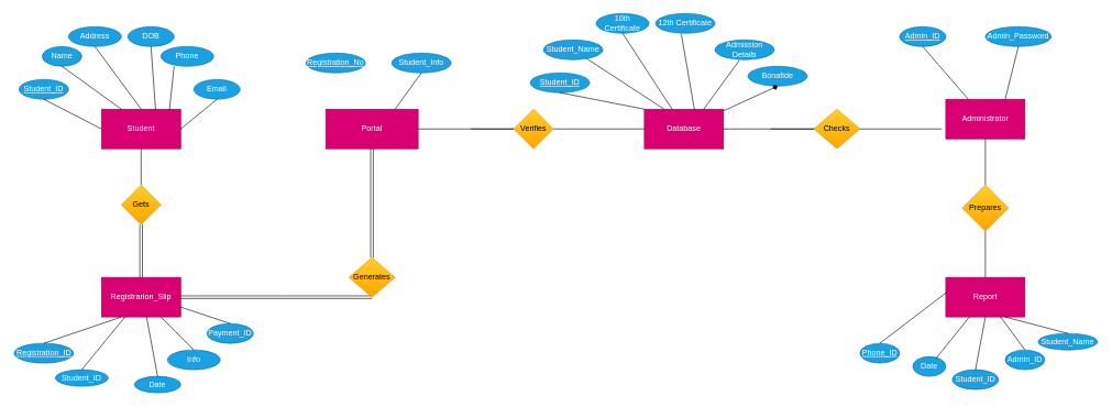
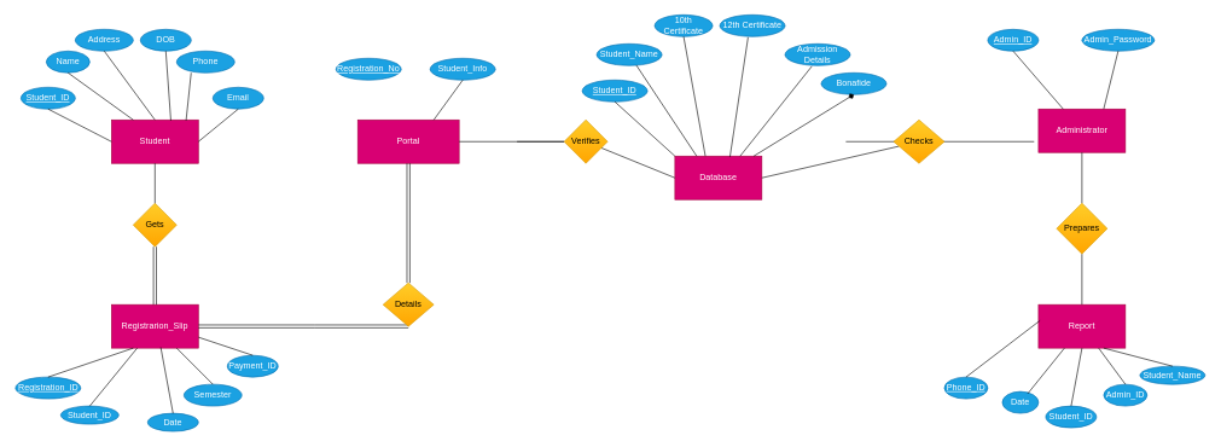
  <mxCell id="0" />
  <mxCell id="1" parent="0" />
  <mxCell id="2" value="Student" style="rounded=0;whiteSpace=wrap;html=1;fillColor=#d80073;strokeColor=#A50040;fontColor=#ffffff;" parent="1" vertex="1"><mxGeometry x="153" y="165" width="120" height="60" as="geometry" /></mxCell>
  <mxCell id="3" value="Portal" style="rounded=0;whiteSpace=wrap;html=1;fillColor=#d80073;strokeColor=#A50040;fontColor=#ffffff;" parent="1" vertex="1"><mxGeometry x="493" y="165" width="140" height="60" as="geometry" /></mxCell>
  <mxCell id="4" value="&lt;u&gt;Student_ID&lt;/u&gt;" style="ellipse;whiteSpace=wrap;html=1;fillColor=#1ba1e2;strokeColor=#006EAF;fontColor=#ffffff;" parent="1" vertex="1"><mxGeometry x="28" y="120" width="75" height="30" as="geometry" /></mxCell>
  <mxCell id="5" value="Name" style="ellipse;whiteSpace=wrap;html=1;fillColor=#1ba1e2;strokeColor=#006EAF;fontColor=#ffffff;" parent="1" vertex="1"><mxGeometry x="63" y="70" width="60" height="30" as="geometry" /></mxCell>
  <mxCell id="6" value="Registrarion_Slip" style="rounded=0;whiteSpace=wrap;html=1;fillColor=#d80073;strokeColor=#A50040;fontColor=#ffffff;" parent="1" vertex="1"><mxGeometry x="153" y="420" width="120" height="60" as="geometry" /></mxCell>
  <mxCell id="7" style="edgeStyle=orthogonalEdgeStyle;rounded=0;orthogonalLoop=1;jettySize=auto;html=1;exitX=0.5;exitY=1;exitDx=0;exitDy=0;shape=link;entryX=0.5;entryY=0;entryDx=0;entryDy=0;" parent="1" source="8" target="6" edge="1"><mxGeometry relative="1" as="geometry"><mxPoint x="203" y="340" as="targetPoint" /></mxGeometry></mxCell>
  <mxCell id="8" value="Gets" style="rhombus;whiteSpace=wrap;html=1;fillColor=#ffcd28;strokeColor=#d79b00;gradientColor=#ffa500;" parent="1" vertex="1"><mxGeometry x="183" y="280" width="60" height="60" as="geometry" /></mxCell>
  <mxCell id="9" style="edgeStyle=orthogonalEdgeStyle;shape=link;rounded=0;orthogonalLoop=1;jettySize=auto;html=1;exitX=0.5;exitY=1;exitDx=0;exitDy=0;entryX=1;entryY=0.5;entryDx=0;entryDy=0;" parent="1" source="11" target="6" edge="1"><mxGeometry relative="1" as="geometry"><mxPoint x="303" y="450" as="targetPoint" /><Array as="points"><mxPoint x="433" y="450" /></Array></mxGeometry></mxCell>
  <mxCell id="10" style="edgeStyle=orthogonalEdgeStyle;shape=link;rounded=0;orthogonalLoop=1;jettySize=auto;html=1;entryX=0.5;entryY=1;entryDx=0;entryDy=0;" parent="1" source="11" target="3" edge="1"><mxGeometry relative="1" as="geometry" /></mxCell>
- <mxCell id="11" value="Generates" style="rhombus;whiteSpace=wrap;html=1;fillColor=#ffcd28;strokeColor=#d79b00;gradientColor=#ffa500;" parent="1" vertex="1"><mxGeometry x="528" y="390" width="70" height="60" as="geometry" /></mxCell>
- <mxCell id="12" value="Database" style="rounded=0;whiteSpace=wrap;html=1;fillColor=#d80073;strokeColor=#A50040;fontColor=#ffffff;" parent="1" vertex="1"><mxGeometry x="976" y="165" width="120" height="60" as="geometry" /></mxCell>
+ <mxCell id="11" value="Details" style="rhombus;whiteSpace=wrap;html=1;fillColor=#ffcd28;strokeColor=#d79b00;gradientColor=#ffa500;" parent="1" vertex="1"><mxGeometry x="528" y="390" width="70" height="60" as="geometry" /></mxCell>
+ <mxCell id="12" value="Database" style="rounded=0;whiteSpace=wrap;html=1;fillColor=#d80073;strokeColor=#A50040;fontColor=#ffffff;" parent="1" vertex="1"><mxGeometry x="931" y="215" width="120" height="60" as="geometry" /></mxCell>
  <mxCell id="13" value="Administrator" style="rounded=0;whiteSpace=wrap;html=1;fillColor=#d80073;strokeColor=#A50040;fontColor=#ffffff;" parent="1" vertex="1"><mxGeometry x="1433" y="150" width="120" height="60" as="geometry" /></mxCell>
  <mxCell id="14" value="Report" style="rounded=0;whiteSpace=wrap;html=1;fillColor=#d80073;strokeColor=#A50040;fontColor=#ffffff;" parent="1" vertex="1"><mxGeometry x="1433" y="420" width="120" height="60" as="geometry" /></mxCell>
  <mxCell id="15" value="" style="endArrow=none;html=1;exitX=0.5;exitY=0;exitDx=0;exitDy=0;entryX=0.5;entryY=1;entryDx=0;entryDy=0;" parent="1" source="14" target="60" edge="1"><mxGeometry width="50" height="50" relative="1" as="geometry"><mxPoint x="813" y="320" as="sourcePoint" /><mxPoint x="1003" y="310" as="targetPoint" /></mxGeometry></mxCell>
  <mxCell id="16" value="" style="endArrow=none;html=1;exitX=0;exitY=0.75;exitDx=0;exitDy=0;" parent="1" edge="1"><mxGeometry width="50" height="50" relative="1" as="geometry"><mxPoint x="1427" y="195" as="sourcePoint" /><mxPoint x="1167" y="195" as="targetPoint" /></mxGeometry></mxCell>
  <mxCell id="17" value="" style="endArrow=none;html=1;exitX=0.5;exitY=0;exitDx=0;exitDy=0;entryX=0.5;entryY=1;entryDx=0;entryDy=0;" parent="1" source="60" target="13" edge="1"><mxGeometry width="50" height="50" relative="1" as="geometry"><mxPoint x="993" y="260" as="sourcePoint" /><mxPoint x="1013" y="230" as="targetPoint" /></mxGeometry></mxCell>
  <mxCell id="18" value="&lt;u&gt;Admin_ID&lt;/u&gt;" style="ellipse;whiteSpace=wrap;html=1;fillColor=#1ba1e2;strokeColor=#006EAF;fontColor=#ffffff;" parent="1" vertex="1"><mxGeometry x="1363" y="40" width="70" height="30" as="geometry" /></mxCell>
  <mxCell id="19" value="Admin_Password" style="ellipse;whiteSpace=wrap;html=1;fillColor=#1ba1e2;strokeColor=#006EAF;fontColor=#ffffff;" parent="1" vertex="1"><mxGeometry x="1493" y="40" width="100" height="30" as="geometry" /></mxCell>
  <mxCell id="20" value="&lt;u&gt;Phone_ID&lt;/u&gt;" style="ellipse;whiteSpace=wrap;html=1;fillColor=#1ba1e2;strokeColor=#006EAF;fontColor=#ffffff;" parent="1" vertex="1"><mxGeometry x="1303" y="520" width="60" height="30" as="geometry" /></mxCell>
  <mxCell id="21" value="Date" style="ellipse;whiteSpace=wrap;html=1;fillColor=#1ba1e2;strokeColor=#006EAF;fontColor=#ffffff;" parent="1" vertex="1"><mxGeometry x="1383" y="540" width="50" height="30" as="geometry" /></mxCell>
  <mxCell id="22" value="Student_ID" style="ellipse;whiteSpace=wrap;html=1;fillColor=#1ba1e2;strokeColor=#006EAF;fontColor=#ffffff;" parent="1" vertex="1"><mxGeometry x="1443" y="560" width="70" height="30" as="geometry" /></mxCell>
  <mxCell id="23" value="Admin_ID" style="ellipse;whiteSpace=wrap;html=1;fillColor=#1ba1e2;strokeColor=#006EAF;fontColor=#ffffff;" parent="1" vertex="1"><mxGeometry x="1523" y="530" width="60" height="30" as="geometry" /></mxCell>
  <mxCell id="24" value="Student_Name" style="ellipse;whiteSpace=wrap;html=1;fillColor=#1ba1e2;strokeColor=#006EAF;fontColor=#ffffff;" parent="1" vertex="1"><mxGeometry x="1573" y="505" width="90" height="25" as="geometry" /></mxCell>
  <mxCell id="25" value="" style="endArrow=none;html=1;exitX=0.5;exitY=0;exitDx=0;exitDy=0;entryX=0.5;entryY=1;entryDx=0;entryDy=0;" parent="1" source="22" target="14" edge="1"><mxGeometry width="50" height="50" relative="1" as="geometry"><mxPoint x="673" y="460" as="sourcePoint" /><mxPoint x="983" y="500" as="targetPoint" /></mxGeometry></mxCell>
  <mxCell id="26" style="edgeStyle=orthogonalEdgeStyle;rounded=0;orthogonalLoop=1;jettySize=auto;html=1;exitX=0.5;exitY=1;exitDx=0;exitDy=0;" parent="1" source="14" target="14" edge="1"><mxGeometry relative="1" as="geometry" /></mxCell>
  <mxCell id="27" value="" style="endArrow=none;html=1;exitX=0.5;exitY=0;exitDx=0;exitDy=0;entryX=0.017;entryY=0.367;entryDx=0;entryDy=0;entryPerimeter=0;" parent="1" source="20" target="14" edge="1"><mxGeometry width="50" height="50" relative="1" as="geometry"><mxPoint x="1288" y="580" as="sourcePoint" /><mxPoint x="1418" y="495" as="targetPoint" /></mxGeometry></mxCell>
  <mxCell id="28" value="" style="endArrow=none;html=1;exitX=0.7;exitY=0.1;exitDx=0;exitDy=0;exitPerimeter=0;" parent="1" source="21" target="14" edge="1"><mxGeometry width="50" height="50" relative="1" as="geometry"><mxPoint x="673" y="460" as="sourcePoint" /><mxPoint x="723" y="410" as="targetPoint" /></mxGeometry></mxCell>
  <mxCell id="29" value="" style="endArrow=none;html=1;entryX=0.5;entryY=0;entryDx=0;entryDy=0;exitX=0.692;exitY=1;exitDx=0;exitDy=0;exitPerimeter=0;" parent="1" source="14" target="23" edge="1"><mxGeometry width="50" height="50" relative="1" as="geometry"><mxPoint x="1523" y="560" as="sourcePoint" /><mxPoint x="723" y="410" as="targetPoint" /></mxGeometry></mxCell>
  <mxCell id="30" value="" style="endArrow=none;html=1;entryX=0.5;entryY=0;entryDx=0;entryDy=0;exitX=0.75;exitY=1;exitDx=0;exitDy=0;" parent="1" source="14" target="24" edge="1"><mxGeometry width="50" height="50" relative="1" as="geometry"><mxPoint x="1053" y="500" as="sourcePoint" /><mxPoint x="723" y="410" as="targetPoint" /></mxGeometry></mxCell>
  <mxCell id="31" value="" style="endArrow=none;html=1;entryX=0.5;entryY=1;entryDx=0;entryDy=0;" parent="1" source="13" target="18" edge="1"><mxGeometry width="50" height="50" relative="1" as="geometry"><mxPoint x="953" y="140" as="sourcePoint" /><mxPoint x="723" y="210" as="targetPoint" /></mxGeometry></mxCell>
  <mxCell id="32" value="" style="endArrow=none;html=1;exitX=0.75;exitY=0;exitDx=0;exitDy=0;entryX=0.5;entryY=1;entryDx=0;entryDy=0;" parent="1" source="13" target="19" edge="1"><mxGeometry width="50" height="50" relative="1" as="geometry"><mxPoint x="741" y="370" as="sourcePoint" /><mxPoint x="1043" y="100" as="targetPoint" /></mxGeometry></mxCell>
  <mxCell id="33" value="" style="endArrow=none;html=1;entryX=0;entryY=0.5;entryDx=0;entryDy=0;exitX=1;exitY=0.5;exitDx=0;exitDy=0;" parent="1" source="3" target="76" edge="1"><mxGeometry width="50" height="50" relative="1" as="geometry"><mxPoint x="673" y="170" as="sourcePoint" /><mxPoint x="723" y="120" as="targetPoint" /></mxGeometry></mxCell>
  <mxCell id="34" value="" style="endArrow=none;html=1;entryX=0;entryY=0.5;entryDx=0;entryDy=0;startArrow=none;" parent="1" source="76" target="12" edge="1"><mxGeometry width="50" height="50" relative="1" as="geometry"><mxPoint x="713" y="195" as="sourcePoint" /><mxPoint x="717" y="120" as="targetPoint" /></mxGeometry></mxCell>
  <mxCell id="35" value="DOB" style="ellipse;whiteSpace=wrap;html=1;fillColor=#1ba1e2;strokeColor=#006EAF;fontColor=#ffffff;" parent="1" vertex="1"><mxGeometry x="193" y="40" width="70" height="30" as="geometry" /></mxCell>
  <mxCell id="36" value="Address" style="ellipse;whiteSpace=wrap;html=1;fillColor=#1ba1e2;strokeColor=#006EAF;fontColor=#ffffff;" parent="1" vertex="1"><mxGeometry x="103" y="40" width="80" height="30" as="geometry" /></mxCell>
  <mxCell id="37" value="Phone" style="ellipse;whiteSpace=wrap;html=1;fillColor=#1ba1e2;strokeColor=#006EAF;fontColor=#ffffff;" parent="1" vertex="1"><mxGeometry x="243" y="70" width="80" height="30" as="geometry" /></mxCell>
  <mxCell id="38" value="Email" style="ellipse;whiteSpace=wrap;html=1;fillColor=#1ba1e2;strokeColor=#006EAF;fontColor=#ffffff;" parent="1" vertex="1"><mxGeometry x="293" y="120" width="70" height="30" as="geometry" /></mxCell>
  <mxCell id="39" value="" style="endArrow=none;html=1;exitX=1;exitY=0.5;exitDx=0;exitDy=0;entryX=0.5;entryY=1;entryDx=0;entryDy=0;" parent="1" source="2" target="38" edge="1"><mxGeometry width="50" height="50" relative="1" as="geometry"><mxPoint x="293" y="188" as="sourcePoint" /><mxPoint x="323" y="170" as="targetPoint" /></mxGeometry></mxCell>
  <mxCell id="40" value="" style="endArrow=none;html=1;exitX=0.858;exitY=0.017;exitDx=0;exitDy=0;exitPerimeter=0;" parent="1" source="2" edge="1"><mxGeometry width="50" height="50" relative="1" as="geometry"><mxPoint x="243" y="160" as="sourcePoint" /><mxPoint x="263" y="100" as="targetPoint" /></mxGeometry></mxCell>
  <mxCell id="41" value="" style="endArrow=none;html=1;entryX=0.5;entryY=1;entryDx=0;entryDy=0;exitX=0.683;exitY=0.017;exitDx=0;exitDy=0;exitPerimeter=0;" parent="1" source="2" target="35" edge="1"><mxGeometry width="50" height="50" relative="1" as="geometry"><mxPoint x="183" y="150" as="sourcePoint" /><mxPoint x="233" y="100" as="targetPoint" /></mxGeometry></mxCell>
  <mxCell id="42" value="" style="endArrow=none;html=1;entryX=0.5;entryY=1;entryDx=0;entryDy=0;exitX=0.5;exitY=0;exitDx=0;exitDy=0;" parent="1" source="2" target="36" edge="1"><mxGeometry width="50" height="50" relative="1" as="geometry"><mxPoint x="293" y="170" as="sourcePoint" /><mxPoint x="343" y="120" as="targetPoint" /></mxGeometry></mxCell>
  <mxCell id="43" value="" style="endArrow=none;html=1;entryX=0.5;entryY=1;entryDx=0;entryDy=0;exitX=0.25;exitY=0;exitDx=0;exitDy=0;" parent="1" source="2" target="5" edge="1"><mxGeometry width="50" height="50" relative="1" as="geometry"><mxPoint x="293" y="170" as="sourcePoint" /><mxPoint x="343" y="120" as="targetPoint" /></mxGeometry></mxCell>
  <mxCell id="44" value="" style="endArrow=none;html=1;exitX=0.5;exitY=1;exitDx=0;exitDy=0;entryX=0;entryY=0.5;entryDx=0;entryDy=0;" parent="1" source="4" target="2" edge="1"><mxGeometry width="50" height="50" relative="1" as="geometry"><mxPoint x="293" y="170" as="sourcePoint" /><mxPoint x="343" y="120" as="targetPoint" /></mxGeometry></mxCell>
  <mxCell id="45" value="&lt;u&gt;Registration_ID&lt;/u&gt;" style="ellipse;whiteSpace=wrap;html=1;fillColor=#1ba1e2;strokeColor=#006EAF;fontColor=#ffffff;" parent="1" vertex="1"><mxGeometry x="20.5" y="520" width="90" height="30" as="geometry" /></mxCell>
  <mxCell id="46" value="" style="endArrow=none;html=1;entryX=0.25;entryY=1;entryDx=0;entryDy=0;exitX=0.5;exitY=0;exitDx=0;exitDy=0;" parent="1" source="45" target="6" edge="1"><mxGeometry width="50" height="50" relative="1" as="geometry"><mxPoint x="293" y="300" as="sourcePoint" /><mxPoint x="343" y="250" as="targetPoint" /></mxGeometry></mxCell>
  <mxCell id="47" value="Student_ID" style="ellipse;whiteSpace=wrap;html=1;fillColor=#1ba1e2;strokeColor=#006EAF;fontColor=#ffffff;" parent="1" vertex="1"><mxGeometry x="83" y="560" width="80" height="25" as="geometry" /></mxCell>
  <mxCell id="48" value="" style="endArrow=none;html=1;exitX=0.5;exitY=0;exitDx=0;exitDy=0;" parent="1" source="47" target="6" edge="1"><mxGeometry width="50" height="50" relative="1" as="geometry"><mxPoint x="293" y="510" as="sourcePoint" /><mxPoint x="343" y="460" as="targetPoint" /></mxGeometry></mxCell>
  <mxCell id="49" value="Date" style="ellipse;whiteSpace=wrap;html=1;fillColor=#1ba1e2;strokeColor=#006EAF;fontColor=#ffffff;" parent="1" vertex="1"><mxGeometry x="203" y="570" width="70" height="25" as="geometry" /></mxCell>
  <mxCell id="50" value="" style="endArrow=none;html=1;entryX=0.567;entryY=0.983;entryDx=0;entryDy=0;entryPerimeter=0;exitX=0.5;exitY=0;exitDx=0;exitDy=0;" parent="1" source="49" target="6" edge="1"><mxGeometry width="50" height="50" relative="1" as="geometry"><mxPoint x="293" y="510" as="sourcePoint" /><mxPoint x="343" y="460" as="targetPoint" /></mxGeometry></mxCell>
- <mxCell id="51" value="Info" style="ellipse;whiteSpace=wrap;html=1;fillColor=#1ba1e2;strokeColor=#006EAF;fontColor=#ffffff;" parent="1" vertex="1"><mxGeometry x="253" y="530" width="80" height="30" as="geometry" /></mxCell>
+ <mxCell id="51" value="Semester" style="ellipse;whiteSpace=wrap;html=1;fillColor=#1ba1e2;strokeColor=#006EAF;fontColor=#ffffff;" parent="1" vertex="1"><mxGeometry x="253" y="530" width="80" height="30" as="geometry" /></mxCell>
  <mxCell id="52" value="" style="endArrow=none;html=1;entryX=0.75;entryY=1;entryDx=0;entryDy=0;exitX=0.5;exitY=0;exitDx=0;exitDy=0;" parent="1" source="51" target="6" edge="1"><mxGeometry width="50" height="50" relative="1" as="geometry"><mxPoint x="383" y="440" as="sourcePoint" /><mxPoint x="343" y="460" as="targetPoint" /></mxGeometry></mxCell>
  <mxCell id="53" value="Payment_ID" style="ellipse;whiteSpace=wrap;html=1;fillColor=#1ba1e2;strokeColor=#006EAF;fontColor=#ffffff;" parent="1" vertex="1"><mxGeometry x="313" y="490" width="70" height="30" as="geometry" /></mxCell>
  <mxCell id="54" value="" style="endArrow=none;html=1;exitX=0.5;exitY=0;exitDx=0;exitDy=0;entryX=1;entryY=0.75;entryDx=0;entryDy=0;" parent="1" source="53" target="6" edge="1"><mxGeometry width="50" height="50" relative="1" as="geometry"><mxPoint x="293" y="510" as="sourcePoint" /><mxPoint x="303" y="380" as="targetPoint" /></mxGeometry></mxCell>
  <mxCell id="55" value="&lt;u&gt;Registration_No&lt;/u&gt;" style="ellipse;whiteSpace=wrap;html=1;fillColor=#1ba1e2;strokeColor=#006EAF;fontColor=#ffffff;" parent="1" vertex="1"><mxGeometry x="463" y="80" width="90" height="30" as="geometry" /></mxCell>
  <mxCell id="56" value="Student_Info" style="ellipse;whiteSpace=wrap;html=1;fillColor=#1ba1e2;strokeColor=#006EAF;fontColor=#ffffff;" parent="1" vertex="1"><mxGeometry x="593" y="80" width="90" height="30" as="geometry" /></mxCell>
  <mxCell id="57" value="" style="endArrow=none;html=1;entryX=0.5;entryY=1;entryDx=0;entryDy=0;exitX=0.75;exitY=0;exitDx=0;exitDy=0;" parent="1" source="3" target="56" edge="1"><mxGeometry width="50" height="50" relative="1" as="geometry"><mxPoint x="433" y="250" as="sourcePoint" /><mxPoint x="483" y="200" as="targetPoint" /></mxGeometry></mxCell>
  <mxCell id="58" value="" style="endArrow=none;html=1;startArrow=none;entryX=1;entryY=0.5;entryDx=0;entryDy=0;" parent="1" source="61" target="12" edge="1"><mxGeometry width="50" height="50" relative="1" as="geometry"><mxPoint x="893" y="195" as="sourcePoint" /><mxPoint x="1113" y="195" as="targetPoint" /></mxGeometry></mxCell>
  <mxCell id="59" value="" style="endArrow=none;html=1;entryX=0.5;entryY=1;entryDx=0;entryDy=0;exitX=0.5;exitY=0;exitDx=0;exitDy=0;" parent="1" source="8" target="2" edge="1"><mxGeometry width="50" height="50" relative="1" as="geometry"><mxPoint x="513" y="290" as="sourcePoint" /><mxPoint x="563" y="240" as="targetPoint" /></mxGeometry></mxCell>
  <mxCell id="60" value="Prepares" style="rhombus;whiteSpace=wrap;html=1;gradientColor=#ffa500;fillColor=#ffcd28;strokeColor=#d79b00;" parent="1" vertex="1"><mxGeometry x="1458" y="280" width="70" height="70" as="geometry" /></mxCell>
  <mxCell id="61" value="Checks" style="rhombus;whiteSpace=wrap;html=1;fillColor=#ffcd28;strokeColor=#d79b00;gradientColor=#ffa500;" parent="1" vertex="1"><mxGeometry x="1233" y="165" width="70" height="60" as="geometry" /></mxCell>
  <mxCell id="62" value="&lt;u&gt;Student_ID&lt;/u&gt;" style="ellipse;whiteSpace=wrap;html=1;fillColor=#1ba1e2;strokeColor=#006EAF;fontColor=#ffffff;" parent="1" vertex="1"><mxGeometry x="803" y="110" width="90" height="30" as="geometry" /></mxCell>
  <mxCell id="63" value="Admission Details" style="ellipse;whiteSpace=wrap;html=1;fillColor=#1ba1e2;strokeColor=#006EAF;fontColor=#ffffff;" parent="1" vertex="1"><mxGeometry x="1083" y="60" width="90" height="30" as="geometry" /></mxCell>
  <mxCell id="64" value="10th Certificate" style="ellipse;whiteSpace=wrap;html=1;fillColor=#1ba1e2;strokeColor=#006EAF;fontColor=#ffffff;" parent="1" vertex="1"><mxGeometry x="903" y="20" width="80" height="30" as="geometry" /></mxCell>
  <mxCell id="65" value="Bonafide" style="ellipse;whiteSpace=wrap;html=1;fillColor=#1ba1e2;strokeColor=#006EAF;fontColor=#ffffff;" parent="1" vertex="1"><mxGeometry x="1133" y="100" width="90" height="30" as="geometry" /></mxCell>
  <mxCell id="66" value="12th Certificate" style="ellipse;whiteSpace=wrap;html=1;fillColor=#1ba1e2;strokeColor=#006EAF;fontColor=#ffffff;" parent="1" vertex="1"><mxGeometry x="993" y="20" width="90" height="30" as="geometry" /></mxCell>
  <mxCell id="67" value="" style="endArrow=none;html=1;entryX=0.433;entryY=1.033;entryDx=0;entryDy=0;entryPerimeter=0;exitX=0.633;exitY=0.017;exitDx=0;exitDy=0;exitPerimeter=0;" parent="1" source="12" target="66" edge="1"><mxGeometry width="50" height="50" relative="1" as="geometry"><mxPoint x="743" y="140" as="sourcePoint" /><mxPoint x="703" y="100" as="targetPoint" /></mxGeometry></mxCell>
  <mxCell id="68" value="" style="endArrow=none;html=1;entryX=0.5;entryY=1;entryDx=0;entryDy=0;exitX=0.35;exitY=0;exitDx=0;exitDy=0;exitPerimeter=0;" parent="1" source="12" target="64" edge="1"><mxGeometry width="50" height="50" relative="1" as="geometry"><mxPoint x="693" y="140" as="sourcePoint" /><mxPoint x="703" y="100" as="targetPoint" /></mxGeometry></mxCell>
  <mxCell id="69" value="" style="endArrow=none;html=1;entryX=0.411;entryY=1.033;entryDx=0;entryDy=0;entryPerimeter=0;exitX=0.75;exitY=0;exitDx=0;exitDy=0;" parent="1" source="12" target="63" edge="1"><mxGeometry width="50" height="50" relative="1" as="geometry"><mxPoint x="653" y="150" as="sourcePoint" /><mxPoint x="703" y="100" as="targetPoint" /></mxGeometry></mxCell>
  <mxCell id="70" value="" style="endArrow=diamond;html=1;entryX=0.5;entryY=1;entryDx=0;entryDy=0;" parent="1" source="12" target="65" edge="1"><mxGeometry width="50" height="50" relative="1" as="geometry"><mxPoint x="984" y="160" as="sourcePoint" /><mxPoint x="984.01" y="92.01" as="targetPoint" /></mxGeometry></mxCell>
  <mxCell id="71" value="" style="endArrow=none;html=1;entryX=0.5;entryY=1;entryDx=0;entryDy=0;exitX=0;exitY=0;exitDx=0;exitDy=0;" parent="1" source="12" target="62" edge="1"><mxGeometry width="50" height="50" relative="1" as="geometry"><mxPoint x="653" y="150" as="sourcePoint" /><mxPoint x="703" y="100" as="targetPoint" /></mxGeometry></mxCell>
  <mxCell id="72" value="Student_Name" style="ellipse;whiteSpace=wrap;html=1;fillColor=#1ba1e2;strokeColor=#006EAF;fontColor=#ffffff;" parent="1" vertex="1"><mxGeometry x="823" y="60" width="90" height="30" as="geometry" /></mxCell>
  <mxCell id="73" value="" style="endArrow=none;html=1;exitX=0.25;exitY=0;exitDx=0;exitDy=0;" parent="1" source="12" target="72" edge="1"><mxGeometry width="50" height="50" relative="1" as="geometry"><mxPoint x="679" y="150" as="sourcePoint" /><mxPoint x="683" y="170" as="targetPoint" /></mxGeometry></mxCell>
  <mxCell id="74" style="edgeStyle=orthogonalEdgeStyle;shape=link;rounded=0;orthogonalLoop=1;jettySize=auto;html=1;exitX=0.5;exitY=1;exitDx=0;exitDy=0;" parent="1" source="23" target="23" edge="1"><mxGeometry relative="1" as="geometry" /></mxCell>
  <mxCell id="75" style="edgeStyle=orthogonalEdgeStyle;shape=link;rounded=0;orthogonalLoop=1;jettySize=auto;html=1;exitX=0.5;exitY=1;exitDx=0;exitDy=0;" parent="1" edge="1"><mxGeometry relative="1" as="geometry"><mxPoint x="831" y="90" as="sourcePoint" /><mxPoint x="831" y="90" as="targetPoint" /></mxGeometry></mxCell>
  <mxCell id="76" value="Verifies" style="rhombus;whiteSpace=wrap;html=1;fillColor=#ffcd28;strokeColor=#d79b00;gradientColor=#ffa500;" parent="1" vertex="1"><mxGeometry x="778" y="165" width="60" height="60" as="geometry" /></mxCell>
  <mxCell id="77" value="" style="endArrow=none;html=1;entryX=0;entryY=0.5;entryDx=0;entryDy=0;" parent="1" target="76" edge="1"><mxGeometry width="50" height="50" relative="1" as="geometry"><mxPoint x="713" y="195" as="sourcePoint" /><mxPoint x="976" y="195" as="targetPoint" /></mxGeometry></mxCell>
